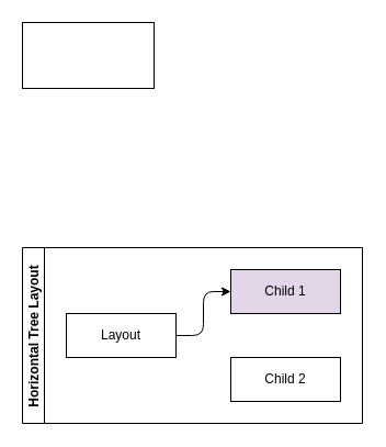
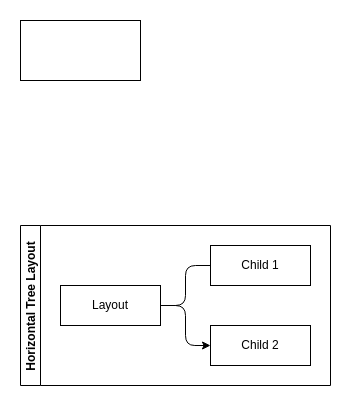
  <mxCell id="0" />
  <mxCell id="1" parent="0" />
  <mxCell id="2" value="" style="rounded=0;whiteSpace=wrap;html=1;" vertex="1" parent="1"><mxGeometry x="20" y="20" width="120" height="60" as="geometry" /></mxCell>
  <mxCell id="3" value="Horizontal Tree Layout" style="swimlane;startSize=20;horizontal=0;childLayout=treeLayout;horizontalTree=1;resizable=0;containerType=tree;fontSize=12;" vertex="1" parent="1"><mxGeometry x="20" y="225" width="310" height="160" as="geometry" /></mxCell>
  <mxCell id="4" value="Layout" style="whiteSpace=wrap;html=1;" vertex="1" parent="3"><mxGeometry x="40" y="60" width="100" height="40" as="geometry" /></mxCell>
- <mxCell id="5" value="Child 1" style="whiteSpace=wrap;html=1;fillColor=#e1d5e7;" vertex="1" parent="3"><mxGeometry x="190" y="20" width="100" height="40" as="geometry" /></mxCell>
- <mxCell id="6" value="" style="edgeStyle=elbowEdgeStyle;elbow=horizontal;html=1;rounded=1;curved=0;sourcePerimeterSpacing=0;targetPerimeterSpacing=0;startSize=6;endSize=6;" edge="1" parent="3" source="4" target="5"><mxGeometry relative="1" as="geometry" /></mxCell>
+ <mxCell id="5" value="Child 1" style="whiteSpace=wrap;html=1;" vertex="1" parent="3"><mxGeometry x="190" y="20" width="100" height="40" as="geometry" /></mxCell>
+ <mxCell id="6" value="" style="edgeStyle=elbowEdgeStyle;elbow=horizontal;html=1;rounded=1;curved=0;sourcePerimeterSpacing=0;targetPerimeterSpacing=0;startSize=6;endSize=6;endArrow=none;" edge="1" parent="3" source="4" target="5"><mxGeometry relative="1" as="geometry" /></mxCell>
  <mxCell id="7" value="Child 2" style="whiteSpace=wrap;html=1;" vertex="1" parent="3"><mxGeometry x="190" y="100" width="100" height="40" as="geometry" /></mxCell>
+ <mxCell id="8" value="" style="edgeStyle=elbowEdgeStyle;elbow=horizontal;html=1;rounded=1;curved=0;sourcePerimeterSpacing=0;targetPerimeterSpacing=0;startSize=6;endSize=6;" edge="1" parent="3" source="4" target="7"><mxGeometry relative="1" as="geometry" /></mxCell>
